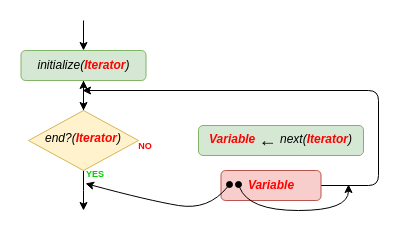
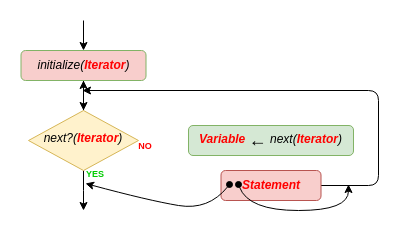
  <mxCell id="0" />
  <mxCell id="1" parent="0" />
  <mxCell id="2" value="" style="edgeStyle=orthogonalEdgeStyle;rounded=1;orthogonalLoop=1;jettySize=auto;html=1;endArrow=classic;endFill=1;endSize=6;" parent="1" source="4" target="10" edge="1"><mxGeometry relative="1" as="geometry" /></mxCell>
  <mxCell id="3" value="" style="edgeStyle=orthogonalEdgeStyle;rounded=0;orthogonalLoop=1;jettySize=auto;html=1;" parent="1" source="4" edge="1"><mxGeometry relative="1" as="geometry"><mxPoint x="83" y="210" as="targetPoint" /></mxGeometry></mxCell>
- <mxCell id="4" value="&lt;i&gt;end?(&lt;b&gt;&lt;font color=&quot;#ff0000&quot;&gt;Iterator&lt;/font&gt;&lt;/b&gt;)&lt;/i&gt;" style="rhombus;whiteSpace=wrap;html=1;shadow=0;fontFamily=Helvetica;fontSize=12;align=center;strokeWidth=1;spacing=6;spacingTop=-4;fillColor=#fff2cc;strokeColor=#d6b656;" parent="1" vertex="1"><mxGeometry x="28" y="110" width="110" height="60" as="geometry" /></mxCell>
- <mxCell id="5" value="&lt;b&gt;&lt;i&gt;&lt;font color=&quot;#ff0000&quot;&gt;Variable&lt;/font&gt;&amp;nbsp;&lt;/i&gt;&lt;/b&gt;&lt;span&gt;&lt;sub&gt;&lt;font style=&quot;font-size: 18px&quot;&gt;←&lt;/font&gt;&lt;/sub&gt;&lt;/span&gt;&lt;b&gt;&lt;i&gt;&amp;nbsp;&lt;/i&gt;&lt;/b&gt;&lt;i&gt;next(&lt;b&gt;&lt;font color=&quot;#ff0000&quot;&gt;Iterator&lt;/font&gt;&lt;/b&gt;)&lt;/i&gt;" style="rounded=1;whiteSpace=wrap;html=1;fontSize=12;glass=0;strokeWidth=1;shadow=0;fillColor=#d5e8d4;strokeColor=#82b366;" parent="1" vertex="1"><mxGeometry x="198" y="125" width="165" height="30" as="geometry" /></mxCell>
+ <mxCell id="4" value="&lt;i&gt;next?(&lt;b&gt;&lt;font color=&quot;#ff0000&quot;&gt;Iterator&lt;/font&gt;&lt;/b&gt;)&lt;/i&gt;" style="rhombus;whiteSpace=wrap;html=1;shadow=0;fontFamily=Helvetica;fontSize=12;align=center;strokeWidth=1;spacing=6;spacingTop=-4;fillColor=#fff2cc;strokeColor=#d6b656;" parent="1" vertex="1"><mxGeometry x="28" y="110" width="110" height="60" as="geometry" /></mxCell>
+ <mxCell id="5" value="&lt;b&gt;&lt;i&gt;&lt;font color=&quot;#ff0000&quot;&gt;Variable&lt;/font&gt;&amp;nbsp;&lt;/i&gt;&lt;/b&gt;&lt;span&gt;&lt;sub&gt;&lt;font style=&quot;font-size: 18px&quot;&gt;←&lt;/font&gt;&lt;/sub&gt;&lt;/span&gt;&lt;b&gt;&lt;i&gt;&amp;nbsp;&lt;/i&gt;&lt;/b&gt;&lt;i&gt;next(&lt;b&gt;&lt;font color=&quot;#ff0000&quot;&gt;Iterator&lt;/font&gt;&lt;/b&gt;)&lt;/i&gt;" style="rounded=1;whiteSpace=wrap;html=1;fontSize=12;glass=0;strokeWidth=1;shadow=0;fillColor=#d5e8d4;strokeColor=#82b366;" parent="1" vertex="1"><mxGeometry x="188" y="125" width="165" height="30" as="geometry" /></mxCell>
  <mxCell id="6" value="" style="endArrow=classic;html=1;entryX=0.5;entryY=0;entryDx=0;entryDy=0;" parent="1" target="4" edge="1"><mxGeometry width="50" height="50" relative="1" as="geometry"><mxPoint x="83" y="80" as="sourcePoint" /><mxPoint x="48" y="90" as="targetPoint" /></mxGeometry></mxCell>
  <mxCell id="7" value="&lt;font style=&quot;font-size: 9px&quot; color=&quot;#00cc00&quot;&gt;&lt;b&gt;YES&lt;/b&gt;&lt;/font&gt;" style="text;html=1;strokeColor=none;fillColor=none;align=center;verticalAlign=middle;whiteSpace=wrap;rounded=0;" parent="1" vertex="1"><mxGeometry x="75" y="163" width="40" height="20" as="geometry" /></mxCell>
  <mxCell id="8" value="&lt;b&gt;&lt;font color=&quot;#ff0000&quot; style=&quot;font-size: 9px&quot;&gt;NO&lt;/font&gt;&lt;/b&gt;" style="text;html=1;strokeColor=none;fillColor=none;align=center;verticalAlign=middle;whiteSpace=wrap;rounded=0;" parent="1" vertex="1"><mxGeometry x="125" y="135" width="40" height="20" as="geometry" /></mxCell>
  <mxCell id="9" value="" style="endArrow=classic;html=1;exitX=1;exitY=0.5;exitDx=0;exitDy=0;" parent="1" source="11" edge="1"><mxGeometry width="50" height="50" relative="1" as="geometry"><mxPoint x="238" y="155" as="sourcePoint" /><mxPoint x="82" y="90" as="targetPoint" /><Array as="points"><mxPoint x="378" y="185" /><mxPoint x="378" y="90" /></Array></mxGeometry></mxCell>
- <mxCell id="10" value="&lt;i&gt;initialize(&lt;b&gt;&lt;font color=&quot;#ff0000&quot;&gt;Iterator&lt;/font&gt;&lt;/b&gt;)&lt;/i&gt;" style="rounded=1;whiteSpace=wrap;html=1;fontSize=12;glass=0;strokeWidth=1;shadow=0;fillColor=#d5e8d4;strokeColor=#82b366;" parent="1" vertex="1"><mxGeometry x="20.5" y="50" width="125" height="30" as="geometry" /></mxCell>
- <mxCell id="11" value="&lt;b&gt;&lt;i&gt;&lt;font color=&quot;#ff0000&quot;&gt;Variable&lt;/font&gt;&lt;/i&gt;&lt;/b&gt;" style="rounded=1;whiteSpace=wrap;html=1;fontSize=12;glass=0;strokeWidth=1;shadow=0;fillColor=#f8cecc;strokeColor=#b85450;" parent="1" vertex="1"><mxGeometry x="220.5" y="170" width="100" height="30" as="geometry" /></mxCell>
+ <mxCell id="10" value="&lt;i&gt;initialize(&lt;b&gt;&lt;font color=&quot;#ff0000&quot;&gt;Iterator&lt;/font&gt;&lt;/b&gt;)&lt;/i&gt;" style="rounded=1;whiteSpace=wrap;html=1;fontSize=12;glass=0;strokeWidth=1;shadow=0;fillColor=#f8cecc;strokeColor=#82b366;" parent="1" vertex="1"><mxGeometry x="20.5" y="50" width="125" height="30" as="geometry" /></mxCell>
+ <mxCell id="11" value="&lt;b&gt;&lt;i&gt;&lt;font color=&quot;#ff0000&quot;&gt;Statement&lt;/font&gt;&lt;/i&gt;&lt;/b&gt;" style="rounded=1;whiteSpace=wrap;html=1;fontSize=12;glass=0;strokeWidth=1;shadow=0;fillColor=#f8cecc;strokeColor=#b85450;" parent="1" vertex="1"><mxGeometry x="220.5" y="170" width="100" height="30" as="geometry" /></mxCell>
  <mxCell id="12" value="" style="endArrow=classic;html=1;entryX=0.5;entryY=0;entryDx=0;entryDy=0;" parent="1" target="10" edge="1"><mxGeometry width="50" height="50" relative="1" as="geometry"><mxPoint x="83" y="20" as="sourcePoint" /><mxPoint x="108" y="0" as="targetPoint" /></mxGeometry></mxCell>
  <mxCell id="13" value="" style="curved=1;endArrow=classic;html=1;entryX=0.25;entryY=1;entryDx=0;entryDy=0;startArrow=oval;startFill=1;" edge="1" parent="1" target="7"><mxGeometry width="50" height="50" relative="1" as="geometry"><mxPoint x="229" y="184" as="sourcePoint" /><mxPoint x="113" y="230.01" as="targetPoint" /><Array as="points"><mxPoint x="208" y="210" /><mxPoint x="148" y="200" /></Array></mxGeometry></mxCell>
  <mxCell id="14" value="" style="curved=1;endArrow=classic;html=1;startArrow=oval;startFill=1;exitX=0.175;exitY=0.5;exitDx=0;exitDy=0;exitPerimeter=0;" edge="1" parent="1"><mxGeometry width="50" height="50" relative="1" as="geometry"><mxPoint x="238" y="184" as="sourcePoint" /><mxPoint x="348" y="184" as="targetPoint" /><Array as="points"><mxPoint x="248" y="210" /><mxPoint x="348" y="210" /></Array></mxGeometry></mxCell>
